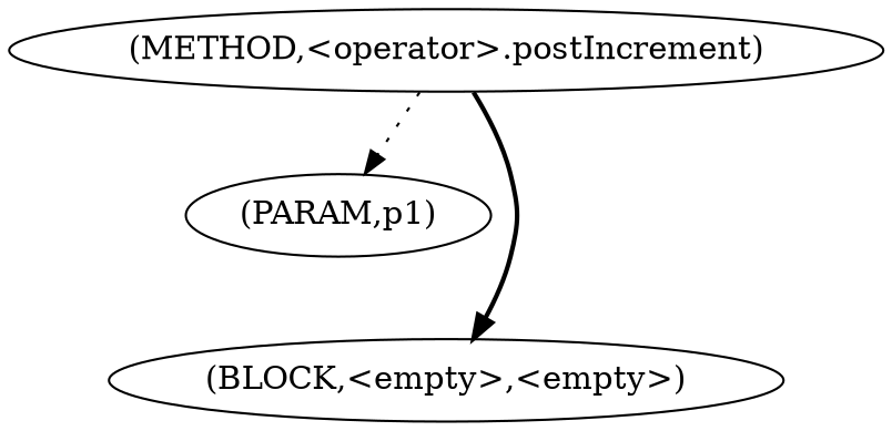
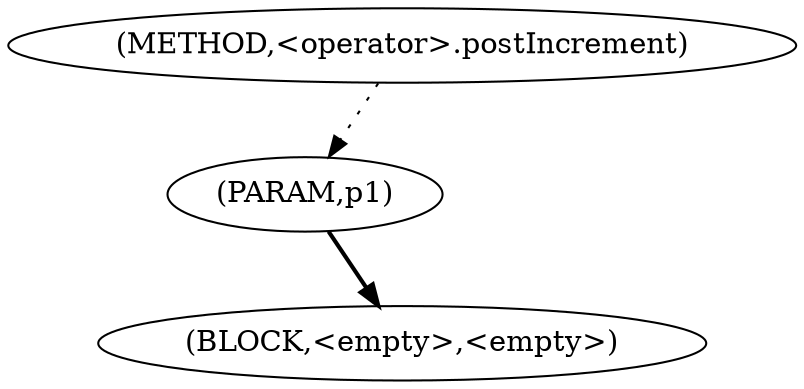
  digraph {
    n1 [label=<(METHOD,&lt;operator&gt;.postIncrement)>]
    n2 [label=<(PARAM,p1)>]
    n3 [label=<(BLOCK,&lt;empty&gt;,&lt;empty&gt;)>]
    n1 -> n2 [style=dotted]
-   n1 -> n3 [style=bold]
+   n2 -> n3 [style=bold]
  }
